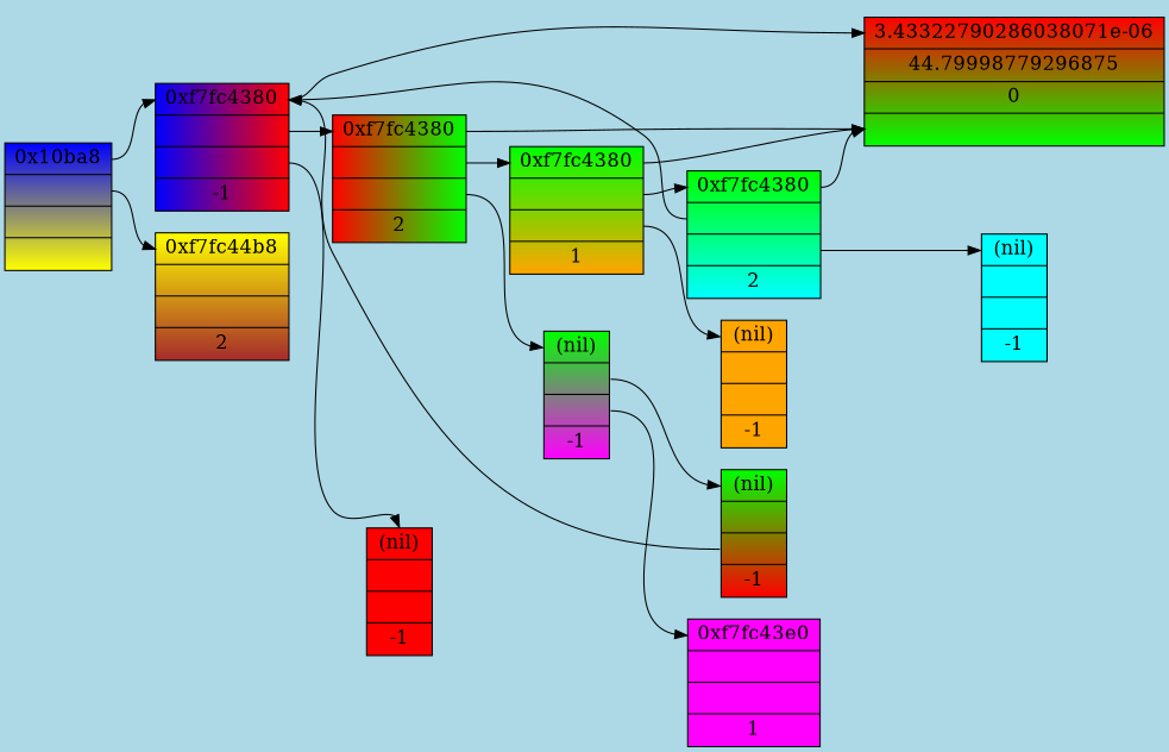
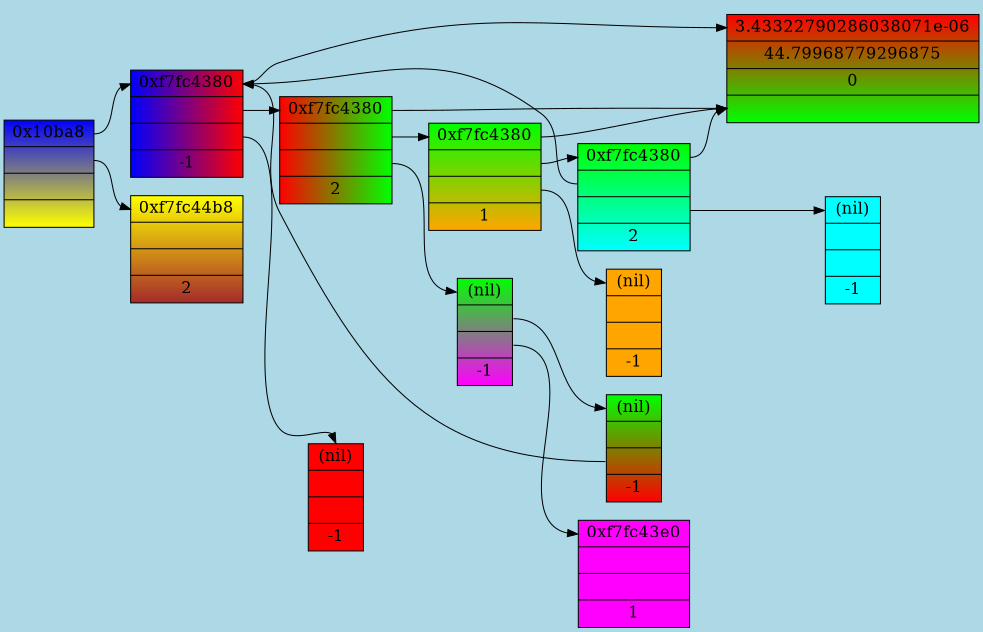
  digraph {
    bgcolor=lightblue
    gradientangle=270
    rankdir=LR
    style=filled
    node [fillcolor="red:green" fontsize=16 gradientangle=90 shape=record style=filled]
    edge [headport=f0 tailport=f1]
    n1 [fillcolor="yellow:blue" label="<f0> 0x10ba8| <f1>|<f2>|<f3>"]
    n2 [fillcolor="blue:red" gradientangle=0 label="<f0> 0xf7fc4380| <f1> | <f2> |-1"]
    n3 [fillcolor="brown:yellow" label="<f0> 0xf7fc44b8| | |2"]
-   n4 [fillcolor="green:red" label="<f0> 3.43322790286038071e-06|44.79998779296875|0 | <f1>"]
+   n4 [fillcolor="green:red" label="<f0> 3.43322790286038071e-06|44.79968779296875|0 | <f1>"]
    n5 [gradientangle=0 label="<f0> 0xf7fc4380| <f1> | <f2> |2"]
    n6 [fillcolor="red:red" label="<f0> (nil)| | |-1"]
    n7 [fillcolor="orange:green" label="<f0> 0xf7fc4380| <f1> | <f2> |1"]
    n8 [fillcolor="magenta:green" label="<f0> (nil)| <f1> | <f2> |-1"]
    n9 [fillcolor="cyan:green" label="<f0> 0xf7fc4380| <f1> | <f2> |2"]
    n10 [fillcolor="orange:orange" label="<f0> (nil)| | |-1"]
    n11 [fillcolor="cyan:cyan" label="<f0> (nil)| | |-1"]
    n12 [label="<f0> (nil)| <f1> | <f2> |-1"]
    n13 [fillcolor="magenta:magenta" label="<f0> 0xf7fc43e0| | |1"]
    n1 -> n2 [tailport=f0]
    n1 -> n3
    n2 -> n4 [tailport=f0]
    n2 -> n5
    n2 -> n6 [tailport=f2]
    n5 -> n4 [headport=f1 tailport=f0]
    n5 -> n7
    n5 -> n8 [tailport=f2]
    n7 -> n4 [headport=f1 tailport=f0]
    n7 -> n9
    n7 -> n10 [tailport=f2]
    n8 -> n12
    n8 -> n13 [tailport=f2]
    n9 -> n2
    n9 -> n4 [headport=f1 tailport=f0]
    n9 -> n11 [tailport=f2]
    n12 -> n2 [tailport=f2]
  }
